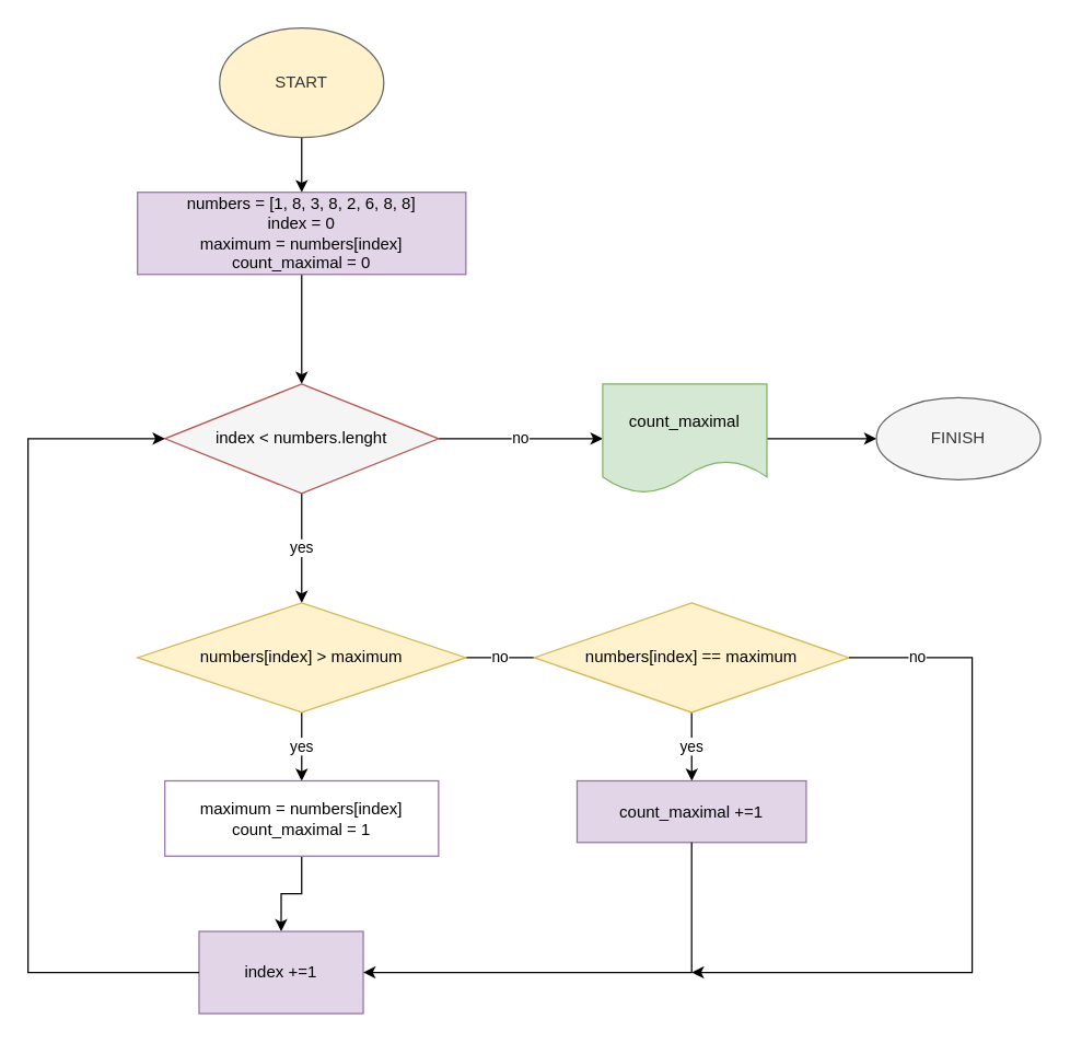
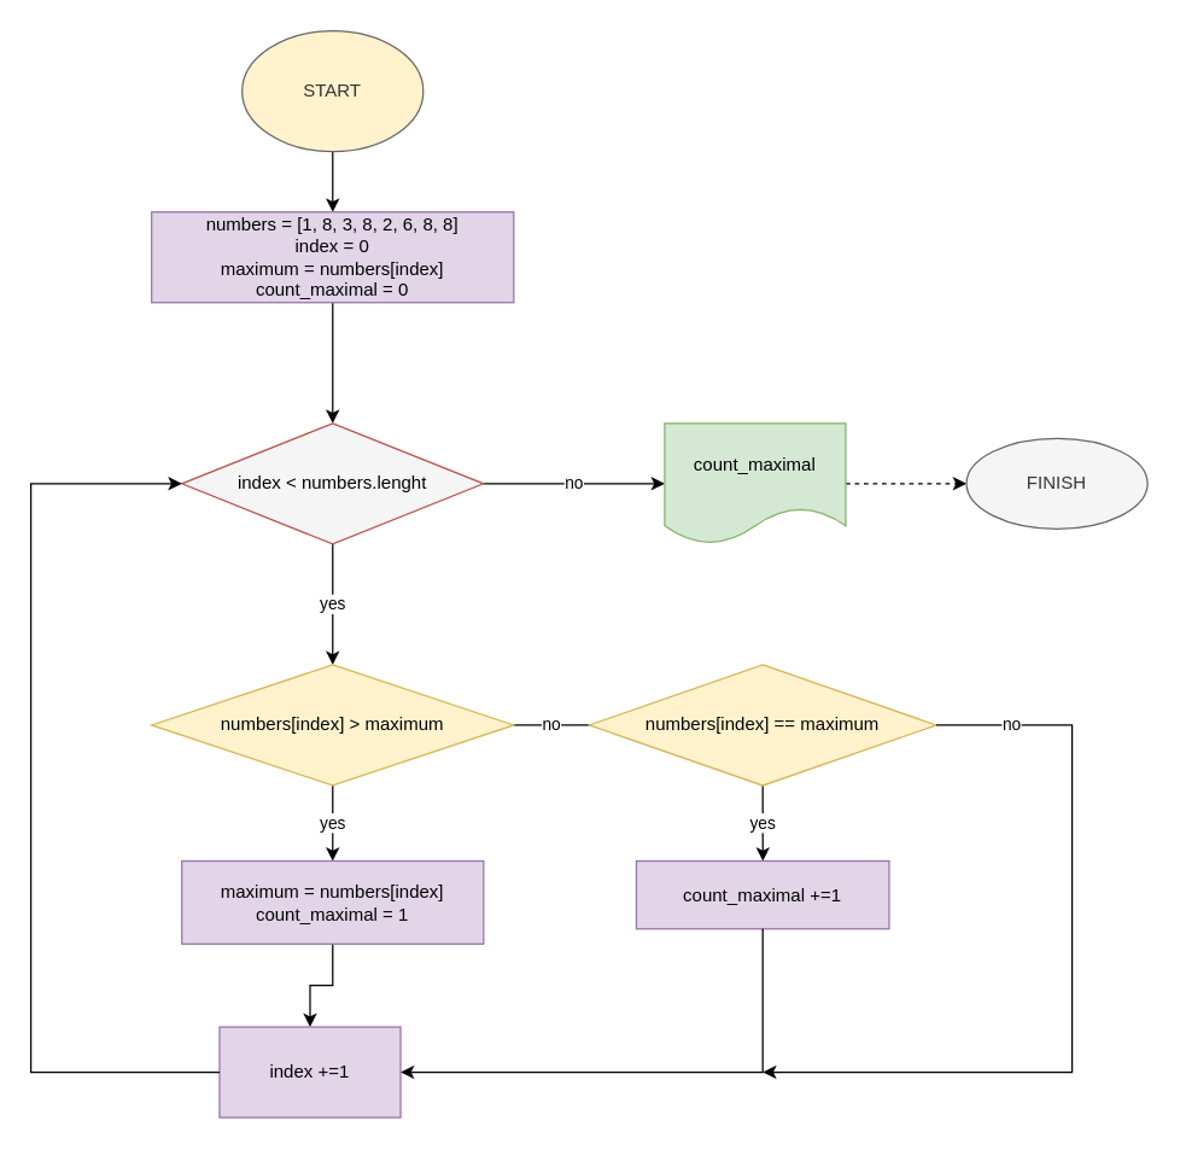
  <mxCell id="0" />
  <mxCell id="1" parent="0" />
  <mxCell id="2" value="" style="edgeStyle=orthogonalEdgeStyle;rounded=0;orthogonalLoop=1;jettySize=auto;html=1;" edge="1" parent="1" source="3" target="5"><mxGeometry relative="1" as="geometry" /></mxCell>
  <mxCell id="3" value="START" style="ellipse;whiteSpace=wrap;html=1;fillColor=#fff2cc;fontColor=#333333;strokeColor=#666666;" vertex="1" parent="1"><mxGeometry x="160" y="20" width="120" height="80" as="geometry" /></mxCell>
  <mxCell id="4" value="" style="edgeStyle=orthogonalEdgeStyle;rounded=0;orthogonalLoop=1;jettySize=auto;html=1;" edge="1" parent="1" source="5" target="8"><mxGeometry relative="1" as="geometry" /></mxCell>
  <mxCell id="5" value="&lt;div&gt;numbers = [1, 8, 3, 8, 2, 6, 8, 8]&lt;/div&gt;&lt;div&gt;index = 0&lt;/div&gt;&lt;div&gt;maximum = numbers[index]&lt;/div&gt;&lt;div&gt;count_maximal = 0&lt;br&gt;&lt;/div&gt;" style="whiteSpace=wrap;html=1;fillColor=#e1d5e7;strokeColor=#9673a6;" vertex="1" parent="1"><mxGeometry x="100" y="140" width="240" height="60" as="geometry" /></mxCell>
  <mxCell id="6" value="yes" style="edgeStyle=orthogonalEdgeStyle;rounded=0;orthogonalLoop=1;jettySize=auto;html=1;" edge="1" parent="1" source="8" target="11"><mxGeometry relative="1" as="geometry" /></mxCell>
  <mxCell id="7" value="no" style="edgeStyle=orthogonalEdgeStyle;rounded=0;orthogonalLoop=1;jettySize=auto;html=1;" edge="1" parent="1" source="8" target="21"><mxGeometry relative="1" as="geometry" /></mxCell>
  <mxCell id="8" value="index &amp;lt; numbers.lenght" style="rhombus;whiteSpace=wrap;html=1;fillColor=#f5f5f5;strokeColor=#b85450;" vertex="1" parent="1"><mxGeometry x="120" y="280" width="200" height="80" as="geometry" /></mxCell>
  <mxCell id="9" value="yes" style="edgeStyle=orthogonalEdgeStyle;rounded=0;orthogonalLoop=1;jettySize=auto;html=1;" edge="1" parent="1" source="11" target="13"><mxGeometry relative="1" as="geometry" /></mxCell>
  <mxCell id="10" value="no" style="edgeStyle=orthogonalEdgeStyle;rounded=0;orthogonalLoop=1;jettySize=auto;html=1;endArrow=none;" edge="1" parent="1" source="11" target="15"><mxGeometry relative="1" as="geometry" /></mxCell>
  <mxCell id="11" value="numbers[index] &amp;gt; maximum" style="rhombus;whiteSpace=wrap;html=1;fillColor=#fff2cc;strokeColor=#d6b656;" vertex="1" parent="1"><mxGeometry x="100" y="440" width="240" height="80" as="geometry" /></mxCell>
  <mxCell id="12" value="" style="edgeStyle=orthogonalEdgeStyle;rounded=0;orthogonalLoop=1;jettySize=auto;html=1;" edge="1" parent="1" source="13" target="17"><mxGeometry relative="1" as="geometry" /></mxCell>
- <mxCell id="13" value="&lt;div&gt;maximum = numbers[index]&lt;/div&gt;&lt;div&gt;count_maximal = 1&lt;br&gt;&lt;/div&gt;" style="whiteSpace=wrap;html=1;fillColor=#ffffff;strokeColor=#9673a6;" vertex="1" parent="1"><mxGeometry x="120" y="570" width="200" height="55" as="geometry" /></mxCell>
+ <mxCell id="13" value="&lt;div&gt;maximum = numbers[index]&lt;/div&gt;&lt;div&gt;count_maximal = 1&lt;br&gt;&lt;/div&gt;" style="whiteSpace=wrap;html=1;fillColor=#e1d5e7;strokeColor=#9673a6;" vertex="1" parent="1"><mxGeometry x="120" y="570" width="200" height="55" as="geometry" /></mxCell>
  <mxCell id="14" value="yes" style="edgeStyle=orthogonalEdgeStyle;rounded=0;orthogonalLoop=1;jettySize=auto;html=1;" edge="1" parent="1" source="15" target="16"><mxGeometry relative="1" as="geometry" /></mxCell>
  <mxCell id="15" value="numbers[index] == maximum" style="rhombus;whiteSpace=wrap;html=1;fillColor=#fff2cc;strokeColor=#d6b656;" vertex="1" parent="1"><mxGeometry x="390" y="440" width="230" height="80" as="geometry" /></mxCell>
  <mxCell id="16" value="count_maximal +=1" style="whiteSpace=wrap;html=1;fillColor=#e1d5e7;strokeColor=#9673a6;" vertex="1" parent="1"><mxGeometry x="421.25" y="570" width="167.5" height="45" as="geometry" /></mxCell>
  <mxCell id="17" value="index +=1" style="rounded=0;whiteSpace=wrap;html=1;fillColor=#e1d5e7;strokeColor=#9673a6;" vertex="1" parent="1"><mxGeometry x="145" y="680" width="120" height="60" as="geometry" /></mxCell>
  <mxCell id="18" value="" style="endArrow=classic;html=1;rounded=0;exitX=0.5;exitY=1;exitDx=0;exitDy=0;entryX=1;entryY=0.5;entryDx=0;entryDy=0;" edge="1" parent="1" source="16" target="17"><mxGeometry width="50" height="50" relative="1" as="geometry"><mxPoint x="460" y="780" as="sourcePoint" /><mxPoint x="510" y="730" as="targetPoint" /><Array as="points"><mxPoint x="505" y="710" /></Array></mxGeometry></mxCell>
  <mxCell id="19" value="" style="endArrow=classic;html=1;rounded=0;exitX=0;exitY=0.5;exitDx=0;exitDy=0;entryX=0;entryY=0.5;entryDx=0;entryDy=0;" edge="1" parent="1" source="17" target="8"><mxGeometry width="50" height="50" relative="1" as="geometry"><mxPoint x="40" y="750" as="sourcePoint" /><mxPoint x="90" y="700" as="targetPoint" /><Array as="points"><mxPoint x="20" y="710" /><mxPoint x="20" y="320" /></Array></mxGeometry></mxCell>
- <mxCell id="20" value="" style="edgeStyle=orthogonalEdgeStyle;rounded=0;orthogonalLoop=1;jettySize=auto;html=1;" edge="1" parent="1" source="21" target="22"><mxGeometry relative="1" as="geometry" /></mxCell>
+ <mxCell id="20" value="" style="edgeStyle=orthogonalEdgeStyle;rounded=0;orthogonalLoop=1;jettySize=auto;html=1;dashed=1;" edge="1" parent="1" source="21" target="22"><mxGeometry relative="1" as="geometry" /></mxCell>
  <mxCell id="21" value="count_maximal" style="shape=document;whiteSpace=wrap;html=1;boundedLbl=1;fillColor=#d5e8d4;strokeColor=#82b366;" vertex="1" parent="1"><mxGeometry x="440" y="280" width="120" height="80" as="geometry" /></mxCell>
  <mxCell id="22" value="FINISH" style="ellipse;whiteSpace=wrap;html=1;fillColor=#f5f5f5;fontColor=#333333;strokeColor=#666666;" vertex="1" parent="1"><mxGeometry x="640" y="290" width="120" height="60" as="geometry" /></mxCell>
  <mxCell id="23" value="no" style="endArrow=classic;html=1;rounded=0;exitX=1;exitY=0.5;exitDx=0;exitDy=0;" edge="1" parent="1" source="15"><mxGeometry x="-0.809" width="50" height="50" relative="1" as="geometry"><mxPoint x="660" y="550" as="sourcePoint" /><mxPoint x="505" y="710" as="targetPoint" /><Array as="points"><mxPoint x="710" y="480" /><mxPoint x="710" y="710" /></Array><mxPoint as="offset" /></mxGeometry></mxCell>
